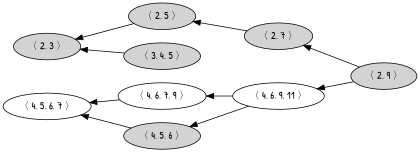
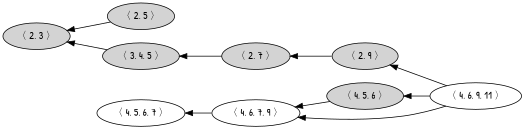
  digraph {
    fontname="Patrick Hand"
    rankdir=LR
    node [fontname="Patrick Hand" style=filled]
    edge [dir=back fontname="Patrick Hand"]
    n1 [label="〈 2, 3 〉"]
    n2 [label="〈 2, 5 〉"]
    n3 [label="〈 3, 4, 5 〉"]
    n4 [label="〈 2, 7 〉"]
    n5 [label="〈 2, 9 〉"]
    n6 [label="〈 4, 5, 6, 7 〉" style=""]
    n7 [label="〈 4, 6, 7, 9 〉" style=""]
    n8 [label="〈 4, 5, 6 〉"]
    n9 [label="〈 4, 6, 9, 11 〉" style=""]
    n1 -> n2
    n1 -> n3
-   n2 -> n4
+   n3 -> n4
    n4 -> n5
-   n9 -> n5
+   n5 -> n9
    n6 -> n7
-   n6 -> n8
+   n7 -> n8
    n7 -> n9
    n8 -> n9
  }
